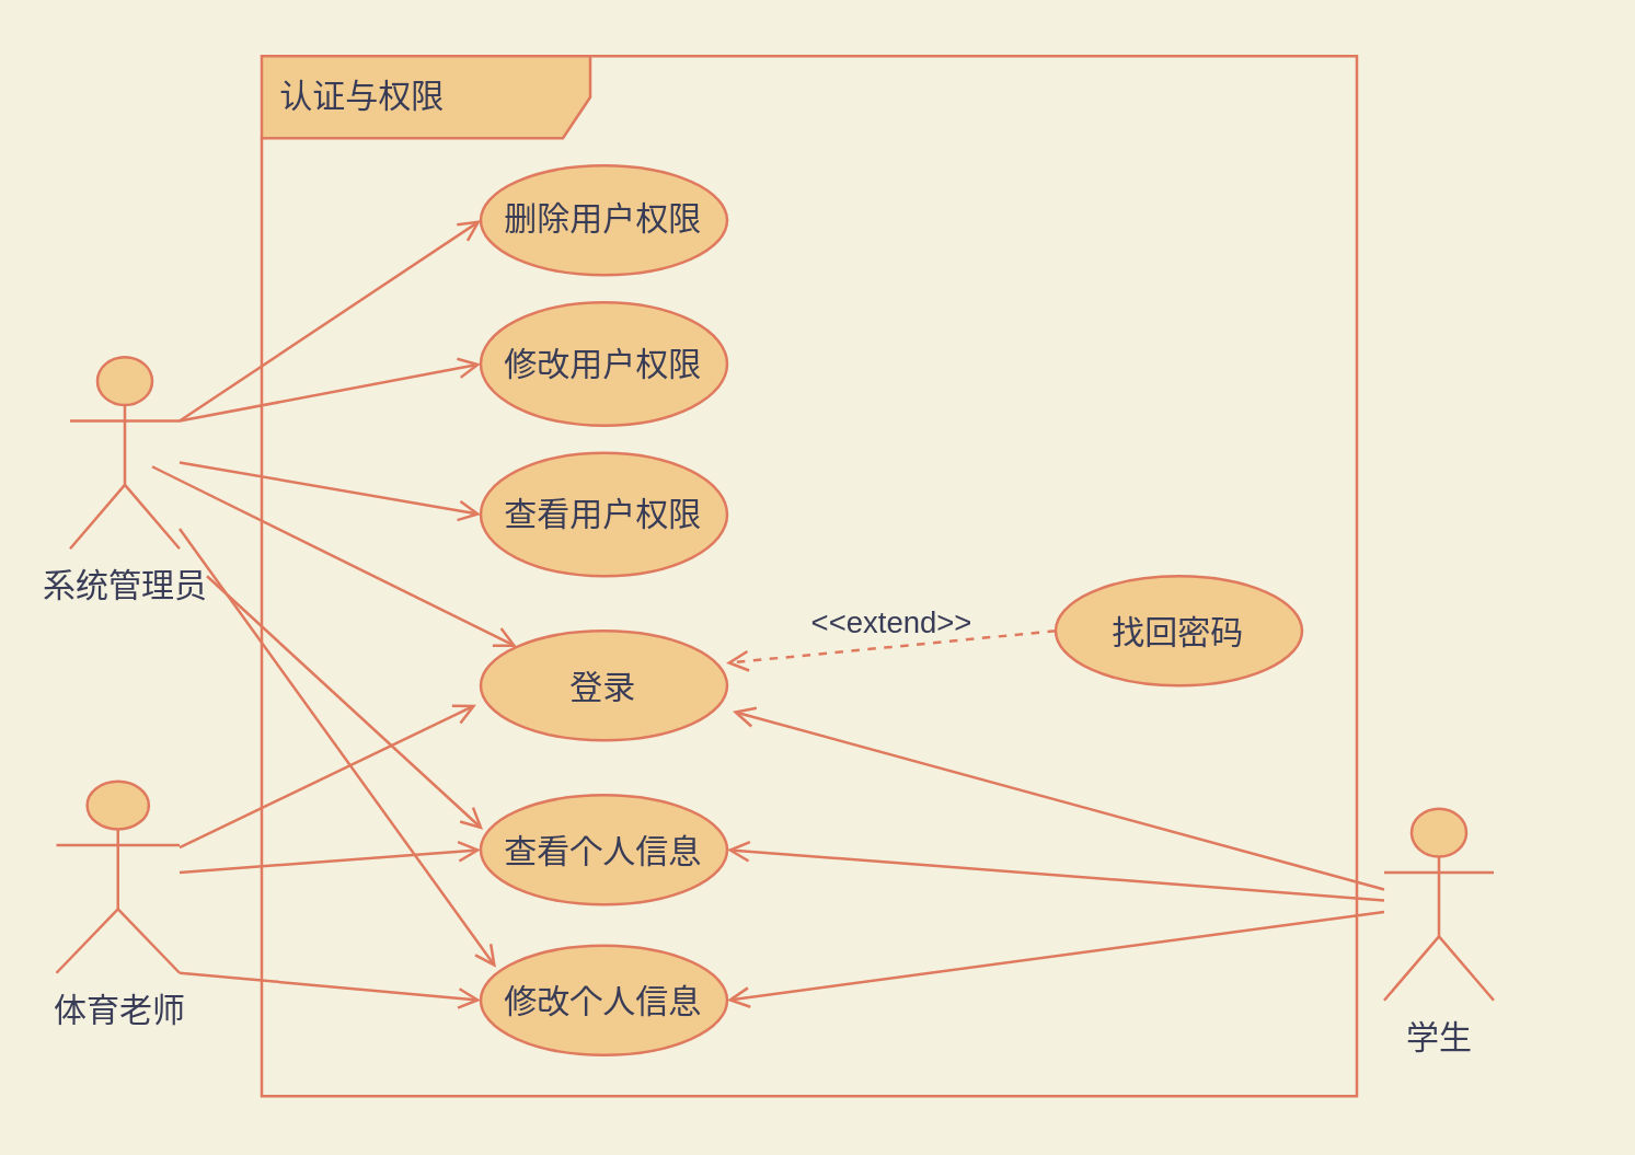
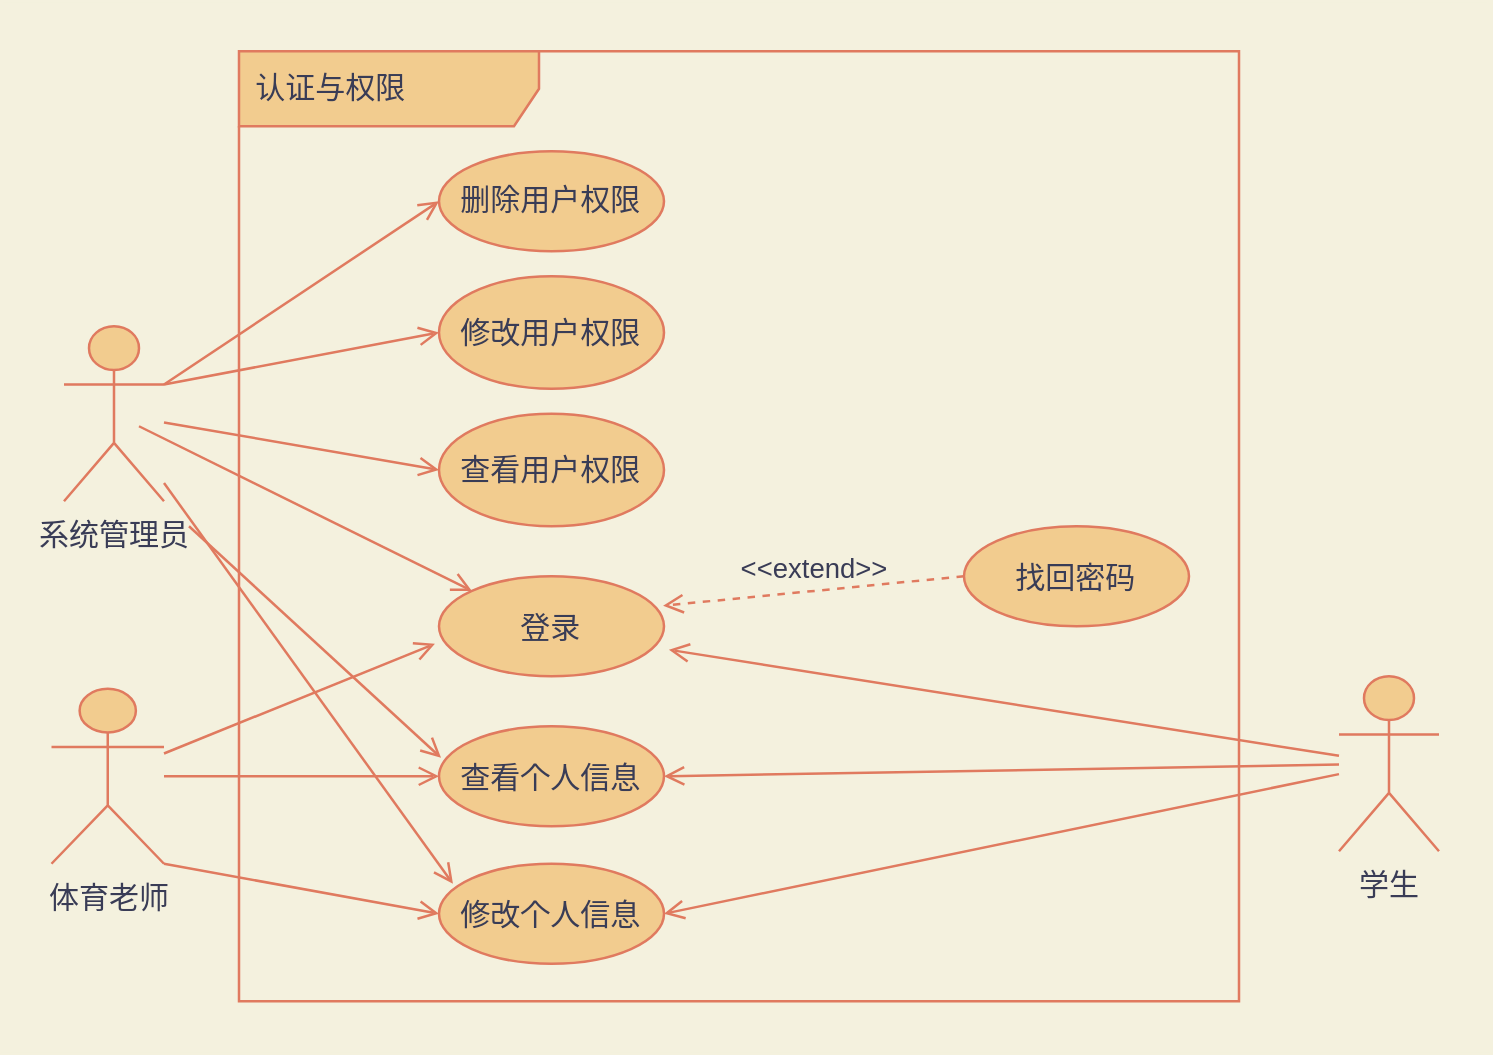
  <mxCell id="0" />
  <mxCell id="1" parent="0" />
  <mxCell id="2" value="系统管理员" style="shape=umlActor;verticalLabelPosition=bottom;verticalAlign=top;html=1;outlineConnect=0;fillColor=#F2CC8F;strokeColor=#E07A5F;fontColor=#393C56;" vertex="1" parent="1"><mxGeometry x="25" y="130" width="40" height="70" as="geometry" /></mxCell>
- <mxCell id="3" value="体育老师" style="shape=umlActor;verticalLabelPosition=bottom;verticalAlign=top;html=1;outlineConnect=0;fillColor=#F2CC8F;strokeColor=#E07A5F;fontColor=#393C56;" vertex="1" parent="1"><mxGeometry x="20" y="285" width="45" height="70" as="geometry" /></mxCell>
+ <mxCell id="3" value="体育老师" style="shape=umlActor;verticalLabelPosition=bottom;verticalAlign=top;html=1;outlineConnect=0;fillColor=#F2CC8F;strokeColor=#E07A5F;fontColor=#393C56;" vertex="1" parent="1"><mxGeometry x="20" y="275" width="45" height="70" as="geometry" /></mxCell>
  <mxCell id="4" value="登录" style="ellipse;fillColor=#F2CC8F;strokeColor=#E07A5F;fontColor=#393C56;" vertex="1" parent="1"><mxGeometry x="175" y="230" width="90" height="40" as="geometry" /></mxCell>
  <mxCell id="5" value="" style="endArrow=open;startArrow=none;endFill=0;startFill=0;html=1;verticalAlign=bottom;labelBackgroundColor=none;strokeWidth=1;rounded=0;entryX=0;entryY=0;entryDx=0;entryDy=0;strokeColor=#E07A5F;fontColor=#393C56;" edge="1" parent="1" target="4"><mxGeometry width="160" relative="1" as="geometry"><mxPoint x="55" y="170" as="sourcePoint" /><mxPoint x="385" y="330" as="targetPoint" /></mxGeometry></mxCell>
  <mxCell id="6" value="" style="endArrow=open;startArrow=none;endFill=0;startFill=0;html=1;verticalAlign=bottom;labelBackgroundColor=none;strokeWidth=1;rounded=0;entryX=-0.018;entryY=0.675;entryDx=0;entryDy=0;entryPerimeter=0;strokeColor=#E07A5F;fontColor=#393C56;" edge="1" parent="1" source="3" target="4"><mxGeometry width="160" relative="1" as="geometry"><mxPoint x="65" y="180" as="sourcePoint" /><mxPoint x="198.18" y="245.858" as="targetPoint" /></mxGeometry></mxCell>
  <mxCell id="7" value="查看个人信息" style="ellipse;fillColor=#F2CC8F;strokeColor=#E07A5F;fontColor=#393C56;" vertex="1" parent="1"><mxGeometry x="175" y="290" width="90" height="40" as="geometry" /></mxCell>
  <mxCell id="8" value="修改个人信息" style="ellipse;fillColor=#F2CC8F;strokeColor=#E07A5F;fontColor=#393C56;" vertex="1" parent="1"><mxGeometry x="175" y="345" width="90" height="40" as="geometry" /></mxCell>
  <mxCell id="9" value="" style="endArrow=open;startArrow=none;endFill=0;startFill=0;html=1;verticalAlign=bottom;labelBackgroundColor=none;strokeWidth=1;rounded=0;entryX=0.009;entryY=0.315;entryDx=0;entryDy=0;entryPerimeter=0;strokeColor=#E07A5F;fontColor=#393C56;" edge="1" parent="1" target="7"><mxGeometry width="160" relative="1" as="geometry"><mxPoint x="75" y="210" as="sourcePoint" /><mxPoint x="183.38" y="267" as="targetPoint" /></mxGeometry></mxCell>
  <mxCell id="10" value="" style="endArrow=open;startArrow=none;endFill=0;startFill=0;html=1;verticalAlign=bottom;labelBackgroundColor=none;strokeWidth=1;rounded=0;entryX=0;entryY=0.5;entryDx=0;entryDy=0;strokeColor=#E07A5F;fontColor=#393C56;" edge="1" parent="1" source="3" target="7"><mxGeometry width="160" relative="1" as="geometry"><mxPoint x="85" y="320.889" as="sourcePoint" /><mxPoint x="193.38" y="277" as="targetPoint" /></mxGeometry></mxCell>
  <mxCell id="11" value="" style="endArrow=open;startArrow=none;endFill=0;startFill=0;html=1;verticalAlign=bottom;labelBackgroundColor=none;strokeWidth=1;rounded=0;entryX=0;entryY=0.5;entryDx=0;entryDy=0;exitX=1;exitY=1;exitDx=0;exitDy=0;exitPerimeter=0;strokeColor=#E07A5F;fontColor=#393C56;" edge="1" parent="1" source="3" target="8"><mxGeometry width="160" relative="1" as="geometry"><mxPoint x="85" y="220" as="sourcePoint" /><mxPoint x="185.81" y="312.6" as="targetPoint" /></mxGeometry></mxCell>
  <mxCell id="12" value="" style="endArrow=open;startArrow=none;endFill=0;startFill=0;html=1;verticalAlign=bottom;labelBackgroundColor=none;strokeWidth=1;rounded=0;entryX=0.062;entryY=0.2;entryDx=0;entryDy=0;entryPerimeter=0;strokeColor=#E07A5F;fontColor=#393C56;" edge="1" parent="1" source="2" target="8"><mxGeometry width="160" relative="1" as="geometry"><mxPoint x="95" y="230" as="sourcePoint" /><mxPoint x="195.81" y="322.6" as="targetPoint" /></mxGeometry></mxCell>
- <mxCell id="13" value="学生" style="shape=umlActor;verticalLabelPosition=bottom;verticalAlign=top;html=1;outlineConnect=0;fillColor=#F2CC8F;strokeColor=#E07A5F;fontColor=#393C56;" vertex="1" parent="1"><mxGeometry x="505" y="295" width="40" height="70" as="geometry" /></mxCell>
+ <mxCell id="13" value="学生" style="shape=umlActor;verticalLabelPosition=bottom;verticalAlign=top;html=1;outlineConnect=0;fillColor=#F2CC8F;strokeColor=#E07A5F;fontColor=#393C56;" vertex="1" parent="1"><mxGeometry x="535" y="270" width="40" height="70" as="geometry" /></mxCell>
  <mxCell id="14" value="" style="endArrow=open;startArrow=none;endFill=0;startFill=0;html=1;verticalAlign=bottom;labelBackgroundColor=none;strokeWidth=1;rounded=0;entryX=1.022;entryY=0.735;entryDx=0;entryDy=0;entryPerimeter=0;strokeColor=#E07A5F;fontColor=#393C56;" edge="1" parent="1" source="13" target="4"><mxGeometry width="160" relative="1" as="geometry"><mxPoint x="65" y="180" as="sourcePoint" /><mxPoint x="198.18" y="245.858" as="targetPoint" /></mxGeometry></mxCell>
  <mxCell id="15" value="" style="endArrow=open;startArrow=none;endFill=0;startFill=0;html=1;verticalAlign=bottom;labelBackgroundColor=none;strokeWidth=1;rounded=0;entryX=1;entryY=0.5;entryDx=0;entryDy=0;strokeColor=#E07A5F;fontColor=#393C56;" edge="1" parent="1" source="13" target="7"><mxGeometry width="160" relative="1" as="geometry"><mxPoint x="75" y="190" as="sourcePoint" /><mxPoint x="208.18" y="255.858" as="targetPoint" /></mxGeometry></mxCell>
  <mxCell id="16" value="" style="endArrow=open;startArrow=none;endFill=0;startFill=0;html=1;verticalAlign=bottom;labelBackgroundColor=none;strokeWidth=1;rounded=0;entryX=1;entryY=0.5;entryDx=0;entryDy=0;strokeColor=#E07A5F;fontColor=#393C56;" edge="1" parent="1" source="13" target="8"><mxGeometry width="160" relative="1" as="geometry"><mxPoint x="85" y="200" as="sourcePoint" /><mxPoint x="325" y="350" as="targetPoint" /></mxGeometry></mxCell>
  <mxCell id="17" value="&amp;lt;&amp;lt;extend&amp;gt;&amp;gt;" style="endArrow=open;html=1;rounded=0;align=center;verticalAlign=bottom;dashed=1;endFill=0;labelBackgroundColor=none;entryX=0.996;entryY=0.295;entryDx=0;entryDy=0;entryPerimeter=0;strokeColor=#E07A5F;fontColor=#393C56;" edge="1" parent="1" target="4"><mxGeometry relative="1" as="geometry"><mxPoint x="385" y="230" as="sourcePoint" /><mxPoint x="515" y="230" as="targetPoint" /></mxGeometry></mxCell>
  <mxCell id="18" value="" style="resizable=0;html=1;align=center;verticalAlign=top;labelBackgroundColor=none;fillColor=#F2CC8F;strokeColor=#E07A5F;fontColor=#393C56;" connectable="0" vertex="1" parent="17"><mxGeometry relative="1" as="geometry" /></mxCell>
  <mxCell id="19" value="找回密码" style="ellipse;fillColor=#F2CC8F;strokeColor=#E07A5F;fontColor=#393C56;" vertex="1" parent="1"><mxGeometry x="385" y="210" width="90" height="40" as="geometry" /></mxCell>
  <mxCell id="20" value="查看用户权限" style="ellipse;whiteSpace=wrap;html=1;fillColor=#F2CC8F;strokeColor=#E07A5F;fontColor=#393C56;" vertex="1" parent="1"><mxGeometry x="175" y="165" width="90" height="45" as="geometry" /></mxCell>
  <mxCell id="21" value="" style="endArrow=open;startArrow=none;endFill=0;startFill=0;html=1;verticalAlign=bottom;labelBackgroundColor=none;strokeWidth=1;rounded=0;entryX=0;entryY=0.5;entryDx=0;entryDy=0;strokeColor=#E07A5F;fontColor=#393C56;" edge="1" parent="1" source="2" target="20"><mxGeometry width="160" relative="1" as="geometry"><mxPoint x="65" y="180" as="sourcePoint" /><mxPoint x="198.18" y="245.858" as="targetPoint" /></mxGeometry></mxCell>
  <mxCell id="22" value="修改用户权限" style="ellipse;whiteSpace=wrap;html=1;fillColor=#F2CC8F;strokeColor=#E07A5F;fontColor=#393C56;" vertex="1" parent="1"><mxGeometry x="175" y="110" width="90" height="45" as="geometry" /></mxCell>
  <mxCell id="23" value="删除用户权限" style="ellipse;whiteSpace=wrap;html=1;fillColor=#F2CC8F;strokeColor=#E07A5F;fontColor=#393C56;" vertex="1" parent="1"><mxGeometry x="175" y="60" width="90" height="40" as="geometry" /></mxCell>
  <mxCell id="24" value="" style="endArrow=open;startArrow=none;endFill=0;startFill=0;html=1;verticalAlign=bottom;labelBackgroundColor=none;strokeWidth=1;rounded=0;entryX=0;entryY=0.5;entryDx=0;entryDy=0;exitX=1;exitY=0.333;exitDx=0;exitDy=0;exitPerimeter=0;strokeColor=#E07A5F;fontColor=#393C56;" edge="1" parent="1" source="2" target="22"><mxGeometry width="160" relative="1" as="geometry"><mxPoint x="75" y="178.462" as="sourcePoint" /><mxPoint x="185" y="197.5" as="targetPoint" /></mxGeometry></mxCell>
  <mxCell id="25" value="" style="endArrow=open;startArrow=none;endFill=0;startFill=0;html=1;verticalAlign=bottom;labelBackgroundColor=none;strokeWidth=1;rounded=0;entryX=0;entryY=0.5;entryDx=0;entryDy=0;exitX=1;exitY=0.333;exitDx=0;exitDy=0;exitPerimeter=0;strokeColor=#E07A5F;fontColor=#393C56;" edge="1" parent="1" source="2" target="23"><mxGeometry width="160" relative="1" as="geometry"><mxPoint x="85" y="188.462" as="sourcePoint" /><mxPoint x="195" y="207.5" as="targetPoint" /></mxGeometry></mxCell>
  <mxCell id="26" value="认证与权限" style="shape=umlFrame;whiteSpace=wrap;html=1;width=120;height=30;boundedLbl=1;verticalAlign=middle;align=left;spacingLeft=5;rounded=0;sketch=0;fontColor=#393C56;strokeColor=#E07A5F;fillColor=#F2CC8F;" vertex="1" parent="1"><mxGeometry x="95" y="20" width="400" height="380" as="geometry" /></mxCell>
